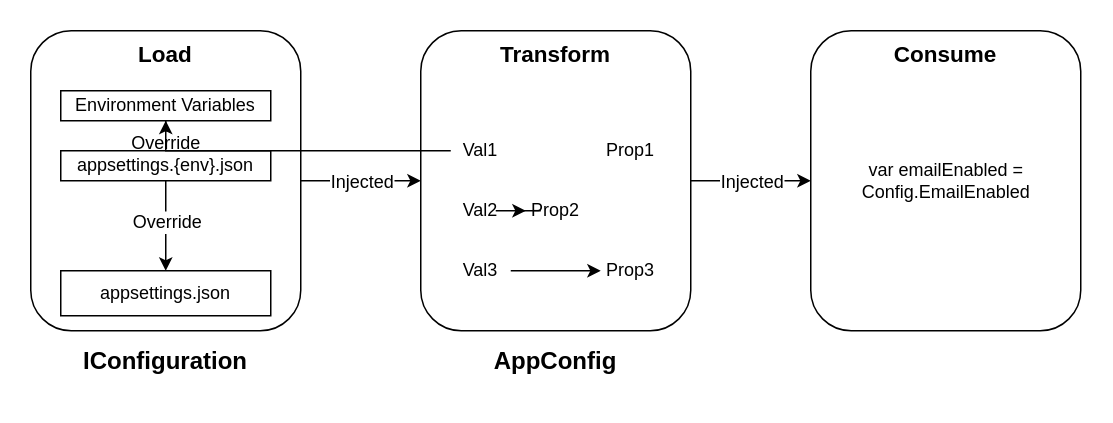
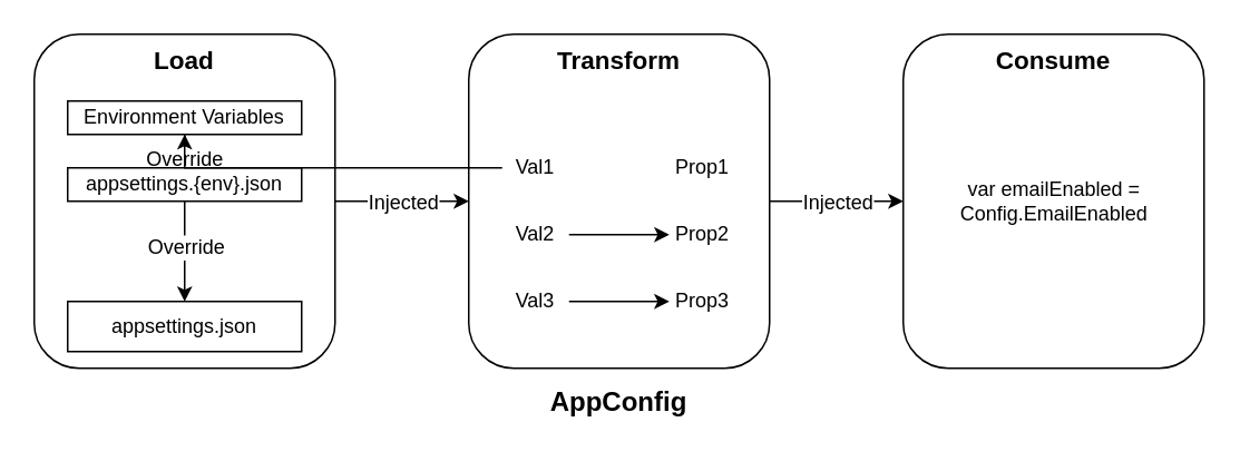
  <mxCell id="0" />
  <mxCell id="1" parent="0" />
  <mxCell id="2" value="" style="rounded=1;whiteSpace=wrap;html=1;fillColor=none;" parent="1" vertex="1"><mxGeometry x="20" y="20" width="180" height="200" as="geometry" /></mxCell>
  <mxCell id="3" style="edgeStyle=orthogonalEdgeStyle;rounded=0;orthogonalLoop=1;jettySize=auto;html=1;entryX=0.5;entryY=0;entryDx=0;entryDy=0;" parent="1" source="5" target="8" edge="1"><mxGeometry relative="1" as="geometry" /></mxCell>
  <mxCell id="4" value="Override" style="text;html=1;align=center;verticalAlign=middle;resizable=0;points=[];labelBackgroundColor=#ffffff;" parent="3" vertex="1" connectable="0"><mxGeometry x="-0.15" y="1" relative="1" as="geometry"><mxPoint as="offset" /></mxGeometry></mxCell>
  <mxCell id="5" value="Environment Variables" style="rounded=0;whiteSpace=wrap;html=1;" parent="1" vertex="1"><mxGeometry x="40" y="60" width="140" height="20" as="geometry" /></mxCell>
  <mxCell id="6" style="edgeStyle=orthogonalEdgeStyle;rounded=0;orthogonalLoop=1;jettySize=auto;html=1;entryX=0.5;entryY=0;entryDx=0;entryDy=0;" parent="1" source="8" target="9" edge="1"><mxGeometry relative="1" as="geometry" /></mxCell>
  <mxCell id="7" value="Override" style="text;html=1;align=center;verticalAlign=middle;resizable=0;points=[];labelBackgroundColor=#ffffff;" parent="6" vertex="1" connectable="0"><mxGeometry x="-0.1" relative="1" as="geometry"><mxPoint as="offset" /></mxGeometry></mxCell>
  <mxCell id="8" value="appsettings.{env}.json" style="rounded=0;whiteSpace=wrap;html=1;" parent="1" vertex="1"><mxGeometry x="40" y="100" width="140" height="20" as="geometry" /></mxCell>
  <mxCell id="9" value="appsettings.json" style="rounded=0;whiteSpace=wrap;html=1;" parent="1" vertex="1"><mxGeometry x="40" y="180" width="140" height="30" as="geometry" /></mxCell>
  <mxCell id="10" style="edgeStyle=orthogonalEdgeStyle;rounded=0;orthogonalLoop=1;jettySize=auto;html=1;entryX=0;entryY=0.5;entryDx=0;entryDy=0;fontSize=12;" parent="1" source="2" target="15" edge="1"><mxGeometry relative="1" as="geometry" /></mxCell>
  <mxCell id="11" value="Injected" style="text;html=1;align=center;verticalAlign=middle;resizable=0;points=[];labelBackgroundColor=#ffffff;fontSize=12;" parent="10" vertex="1" connectable="0"><mxGeometry relative="1" as="geometry"><mxPoint as="offset" /></mxGeometry></mxCell>
- <mxCell id="12" value="IConfiguration" style="text;html=1;strokeColor=none;fillColor=none;align=center;verticalAlign=middle;whiteSpace=wrap;rounded=0;fontStyle=1;fontSize=16;" parent="1" vertex="1"><mxGeometry x="45" y="220" width="130" height="40" as="geometry" /></mxCell>
  <mxCell id="13" style="edgeStyle=orthogonalEdgeStyle;rounded=0;orthogonalLoop=1;jettySize=auto;html=1;entryX=0;entryY=0.5;entryDx=0;entryDy=0;fontSize=12;" parent="1" source="15" target="28" edge="1"><mxGeometry relative="1" as="geometry" /></mxCell>
  <mxCell id="14" value="Injected" style="text;html=1;align=center;verticalAlign=middle;resizable=0;points=[];labelBackgroundColor=#ffffff;fontSize=12;" parent="13" vertex="1" connectable="0"><mxGeometry relative="1" as="geometry"><mxPoint as="offset" /></mxGeometry></mxCell>
  <mxCell id="15" value="" style="rounded=1;whiteSpace=wrap;html=1;fillColor=none;" parent="1" vertex="1"><mxGeometry x="280" y="20" width="180" height="200" as="geometry" /></mxCell>
  <mxCell id="16" style="edgeStyle=orthogonalEdgeStyle;rounded=0;orthogonalLoop=1;jettySize=auto;html=1;" parent="1" source="17" target="5" edge="1"><mxGeometry relative="1" as="geometry" /></mxCell>
  <mxCell id="17" value="Val1" style="text;html=1;strokeColor=none;fillColor=none;align=center;verticalAlign=middle;whiteSpace=wrap;rounded=0;" parent="1" vertex="1"><mxGeometry x="300" y="90" width="40" height="20" as="geometry" /></mxCell>
  <mxCell id="18" value="Prop1" style="text;html=1;strokeColor=none;fillColor=none;align=center;verticalAlign=middle;whiteSpace=wrap;rounded=0;" parent="1" vertex="1"><mxGeometry x="400" y="90" width="40" height="20" as="geometry" /></mxCell>
  <mxCell id="19" value="Transform" style="text;html=1;strokeColor=none;fillColor=none;align=center;verticalAlign=middle;whiteSpace=wrap;rounded=0;fontStyle=1;fontSize=15;" parent="1" vertex="1"><mxGeometry x="325" y="20" width="90" height="30" as="geometry" /></mxCell>
  <mxCell id="20" value="Load" style="text;html=1;strokeColor=none;fillColor=none;align=center;verticalAlign=middle;whiteSpace=wrap;rounded=0;fontStyle=1;fontSize=15;" parent="1" vertex="1"><mxGeometry x="65" y="20" width="90" height="30" as="geometry" /></mxCell>
  <mxCell id="21" value="Val2" style="text;html=1;strokeColor=none;fillColor=none;align=center;verticalAlign=middle;whiteSpace=wrap;rounded=0;" parent="1" vertex="1"><mxGeometry x="300" y="130" width="40" height="20" as="geometry" /></mxCell>
  <mxCell id="22" style="edgeStyle=orthogonalEdgeStyle;rounded=0;orthogonalLoop=1;jettySize=auto;html=1;entryX=0;entryY=0.5;entryDx=0;entryDy=0;" parent="1" source="21" target="23" edge="1"><mxGeometry relative="1" as="geometry" /></mxCell>
- <mxCell id="23" value="Prop2" style="text;html=1;strokeColor=none;fillColor=none;align=center;verticalAlign=middle;whiteSpace=wrap;rounded=0;" parent="1" vertex="1"><mxGeometry x="350" y="130" width="40" height="20" as="geometry" /></mxCell>
+ <mxCell id="23" value="Prop2" style="text;html=1;strokeColor=none;fillColor=none;align=center;verticalAlign=middle;whiteSpace=wrap;rounded=0;" parent="1" vertex="1"><mxGeometry x="400" y="130" width="40" height="20" as="geometry" /></mxCell>
  <mxCell id="24" value="Val3" style="text;html=1;strokeColor=none;fillColor=none;align=center;verticalAlign=middle;whiteSpace=wrap;rounded=0;" parent="1" vertex="1"><mxGeometry x="300" y="170" width="40" height="20" as="geometry" /></mxCell>
  <mxCell id="25" style="edgeStyle=orthogonalEdgeStyle;rounded=0;orthogonalLoop=1;jettySize=auto;html=1;entryX=0;entryY=0.5;entryDx=0;entryDy=0;" parent="1" source="24" target="26" edge="1"><mxGeometry relative="1" as="geometry" /></mxCell>
  <mxCell id="26" value="Prop3" style="text;html=1;strokeColor=none;fillColor=none;align=center;verticalAlign=middle;whiteSpace=wrap;rounded=0;" parent="1" vertex="1"><mxGeometry x="400" y="170" width="40" height="20" as="geometry" /></mxCell>
  <mxCell id="27" value="AppConfig" style="text;html=1;strokeColor=none;fillColor=none;align=center;verticalAlign=middle;whiteSpace=wrap;rounded=0;fontStyle=1;fontSize=16;" parent="1" vertex="1"><mxGeometry x="305" y="220" width="130" height="40" as="geometry" /></mxCell>
  <mxCell id="28" value="" style="rounded=1;whiteSpace=wrap;html=1;fillColor=none;" parent="1" vertex="1"><mxGeometry x="540" y="20" width="180" height="200" as="geometry" /></mxCell>
  <mxCell id="29" value="Consume" style="text;html=1;strokeColor=none;fillColor=none;align=center;verticalAlign=middle;whiteSpace=wrap;rounded=0;fontStyle=1;fontSize=15;" parent="1" vertex="1"><mxGeometry x="585" y="20" width="90" height="30" as="geometry" /></mxCell>
  <mxCell id="30" value="var emailEnabled = Config.EmailEnabled" style="text;html=1;strokeColor=none;fillColor=none;align=center;verticalAlign=middle;whiteSpace=wrap;rounded=0;fontSize=12;" parent="1" vertex="1"><mxGeometry x="557.5" y="70" width="145" height="100" as="geometry" /></mxCell>
